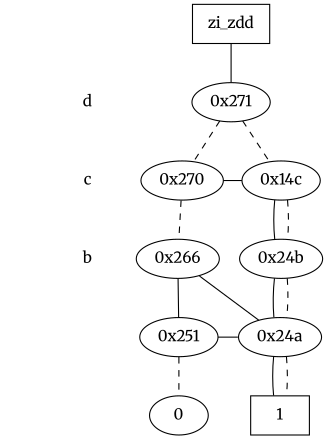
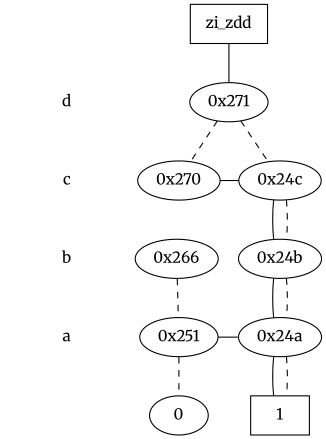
  digraph {
    fontname=Merriweather
    node [fontname=Merriweather]
    edge [dir=none fontname=Merriweather style=dashed]
    "CONST NODES" [shape=plaintext style=invis]
    " d " [shape=plaintext]
    " c " [shape=plaintext]
    " b " [shape=plaintext]
+   " a " [shape=plaintext]
    "  zi_zdd  " [shape=box]
    "0x271"
    "0x270"
-   "0x24c" [label="0x14c"]
+   "0x24c"
    "0x24b"
    "0x266"
    "0x24a"
    "0x251"
    n14 [label=0 shape=ellipse]
    n15 [label=1 shape=box]
    subgraph sub_1 {
      "CONST NODES"
      " d "
      " c "
      " b "
+     " a "
    }
    subgraph sub_2 {
      rank=same
      "  zi_zdd  "
    }
    subgraph sub_3 {
      rank=same
      " d "
      "0x271"
    }
    subgraph sub_4 {
      rank=same
      " c "
      "0x270"
      "0x24c"
    }
    subgraph sub_5 {
      rank=same
      " b "
      "0x24b"
      "0x266"
    }
    subgraph sub_6 {
      rank=same
+     " a "
      "0x24a"
      "0x251"
    }
    subgraph sub_7 {
      rank=same
      "CONST NODES"
      subgraph sub_8 {
        rank=same
        n14
        n15
      }
    }
    " d " -> " c " [style=invis]
    " c " -> " b " [style=invis]
+   " b " -> " a " [style=invis]
+   " a " -> "CONST NODES" [style=invis]
    "  zi_zdd  " -> "0x271" [style=solid]
    "0x271" -> "0x270"
    "0x271" -> "0x24c"
    "0x270" -> "0x24c" [style=""]
-   "0x270" -> "0x266"
    "0x24c" -> "0x24b" [style=""]
    "0x24c" -> "0x24b"
    "0x24b" -> "0x24a" [style=""]
    "0x24b" -> "0x24a"
-   "0x266" -> "0x24a" [style=""]
-   "0x266" -> "0x251" [style=solid]
+   "0x266" -> "0x251"
    "0x24a" -> n15 [style=""]
    "0x24a" -> n15
    "0x251" -> "0x24a" [style=""]
    "0x251" -> n14
  }
